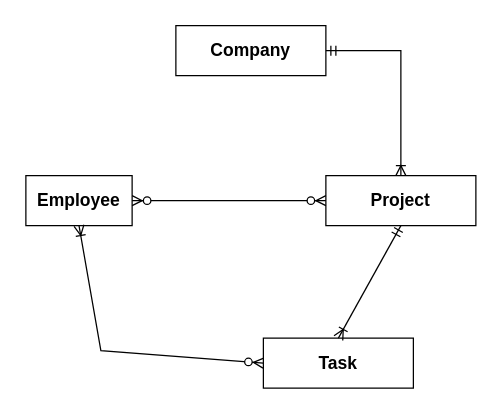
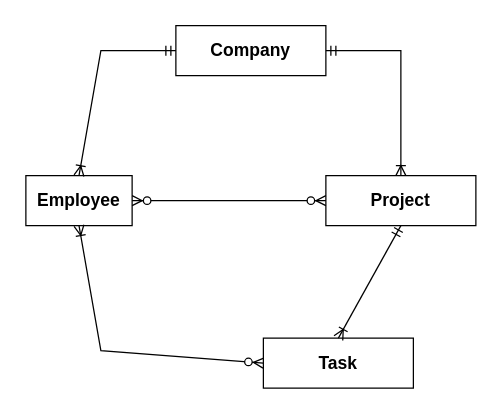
  <mxCell id="0" />
  <mxCell id="1" parent="0" />
  <mxCell id="2" value="Company" style="whiteSpace=wrap;html=1;align=center;fontSize=14;fontStyle=1" parent="1" vertex="1"><mxGeometry x="140" y="20" width="120" height="40" as="geometry" /></mxCell>
  <mxCell id="3" value="Project" style="whiteSpace=wrap;html=1;align=center;fontSize=14;fontStyle=1" parent="1" vertex="1"><mxGeometry x="260" y="140" width="120" height="40" as="geometry" /></mxCell>
  <mxCell id="4" value="Employee" style="whiteSpace=wrap;html=1;align=center;fontSize=14;fontStyle=1" parent="1" vertex="1"><mxGeometry x="20" y="140" width="85" height="40" as="geometry" /></mxCell>
+ <mxCell id="5" value="" style="fontSize=12;html=1;endArrow=ERoneToMany;startArrow=ERmandOne;rounded=0;entryX=0.5;entryY=0;entryDx=0;entryDy=0;exitX=0;exitY=0.5;exitDx=0;exitDy=0;" parent="1" source="2" target="4" edge="1"><mxGeometry width="100" height="100" relative="1" as="geometry"><mxPoint x="210" y="340" as="sourcePoint" /><mxPoint x="310" y="240" as="targetPoint" /><Array as="points"><mxPoint x="80" y="40" /></Array></mxGeometry></mxCell>
  <mxCell id="6" value="" style="fontSize=12;html=1;endArrow=ERoneToMany;startArrow=ERmandOne;rounded=0;entryX=0.5;entryY=0;entryDx=0;entryDy=0;exitX=1;exitY=0.5;exitDx=0;exitDy=0;" parent="1" source="2" target="3" edge="1"><mxGeometry width="100" height="100" relative="1" as="geometry"><mxPoint x="250" y="370" as="sourcePoint" /><mxPoint x="350" y="270" as="targetPoint" /><Array as="points"><mxPoint x="320" y="40" /></Array></mxGeometry></mxCell>
  <mxCell id="7" value="Task" style="whiteSpace=wrap;html=1;align=center;fontSize=14;fontStyle=1" parent="1" vertex="1"><mxGeometry x="210" y="270" width="120" height="40" as="geometry" /></mxCell>
  <mxCell id="8" value="" style="fontSize=12;html=1;endArrow=ERoneToMany;startArrow=ERmandOne;rounded=0;entryX=0.5;entryY=0;entryDx=0;entryDy=0;exitX=0.5;exitY=1;exitDx=0;exitDy=0;" parent="1" source="3" target="7" edge="1"><mxGeometry width="100" height="100" relative="1" as="geometry"><mxPoint x="500" y="130" as="sourcePoint" /><mxPoint x="560" y="230" as="targetPoint" /></mxGeometry></mxCell>
  <mxCell id="9" value="" style="fontSize=12;html=1;endArrow=ERzeroToMany;endFill=1;startArrow=ERzeroToMany;rounded=0;entryX=0;entryY=0.5;entryDx=0;entryDy=0;exitX=1;exitY=0.5;exitDx=0;exitDy=0;" edge="1" parent="1" source="4" target="3"><mxGeometry width="100" height="100" relative="1" as="geometry"><mxPoint x="130" y="510" as="sourcePoint" /><mxPoint x="230" y="410" as="targetPoint" /></mxGeometry></mxCell>
  <mxCell id="10" value="" style="fontSize=12;html=1;endArrow=ERoneToMany;startArrow=ERzeroToMany;rounded=0;exitX=0;exitY=0.5;exitDx=0;exitDy=0;entryX=0.5;entryY=1;entryDx=0;entryDy=0;" edge="1" parent="1" source="7" target="4"><mxGeometry width="100" height="100" relative="1" as="geometry"><mxPoint x="90" y="470" as="sourcePoint" /><mxPoint x="190" y="370" as="targetPoint" /><Array as="points"><mxPoint x="80" y="280" /></Array></mxGeometry></mxCell>
